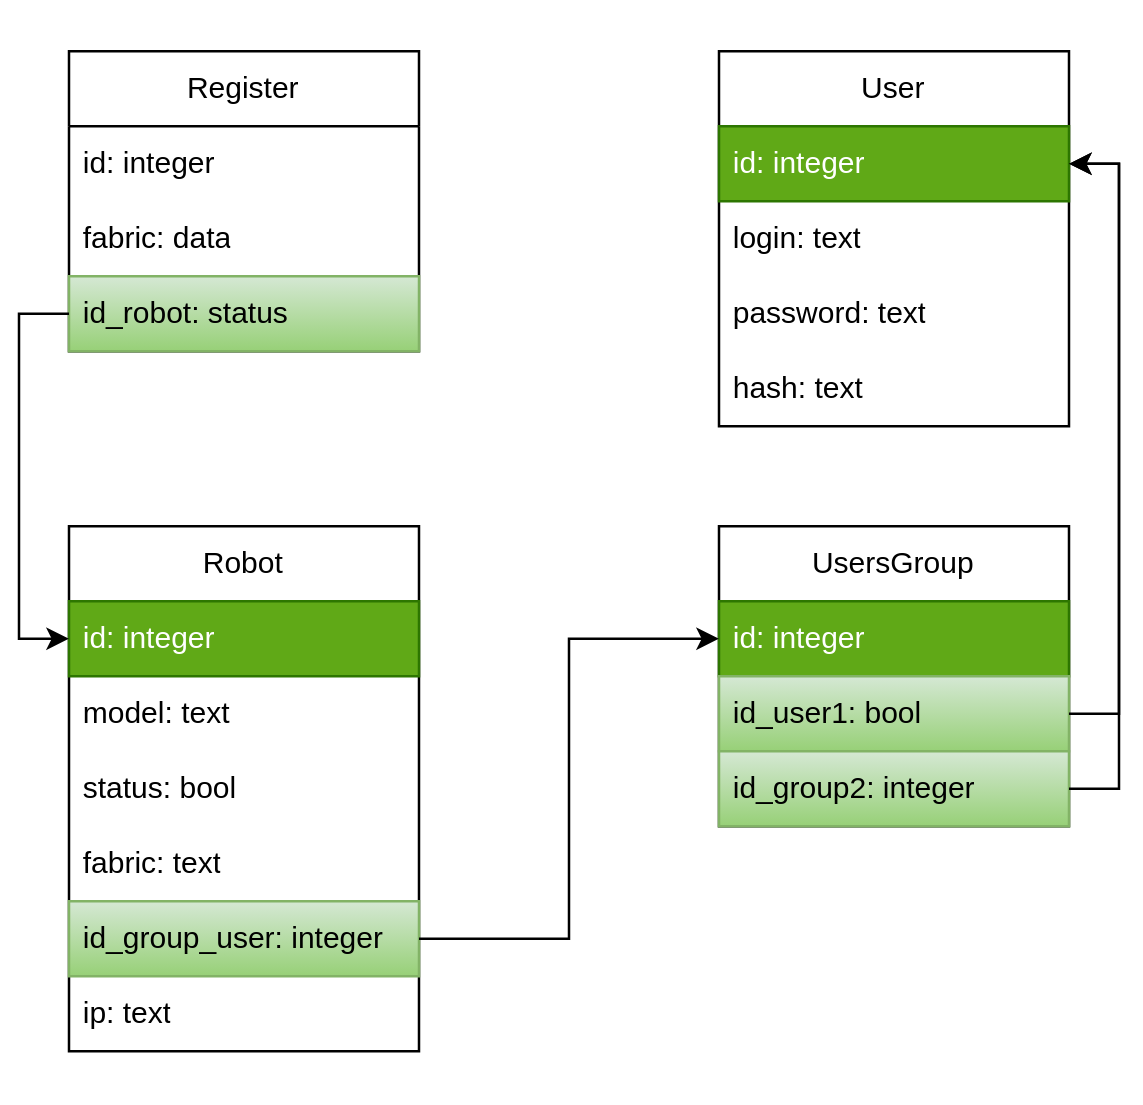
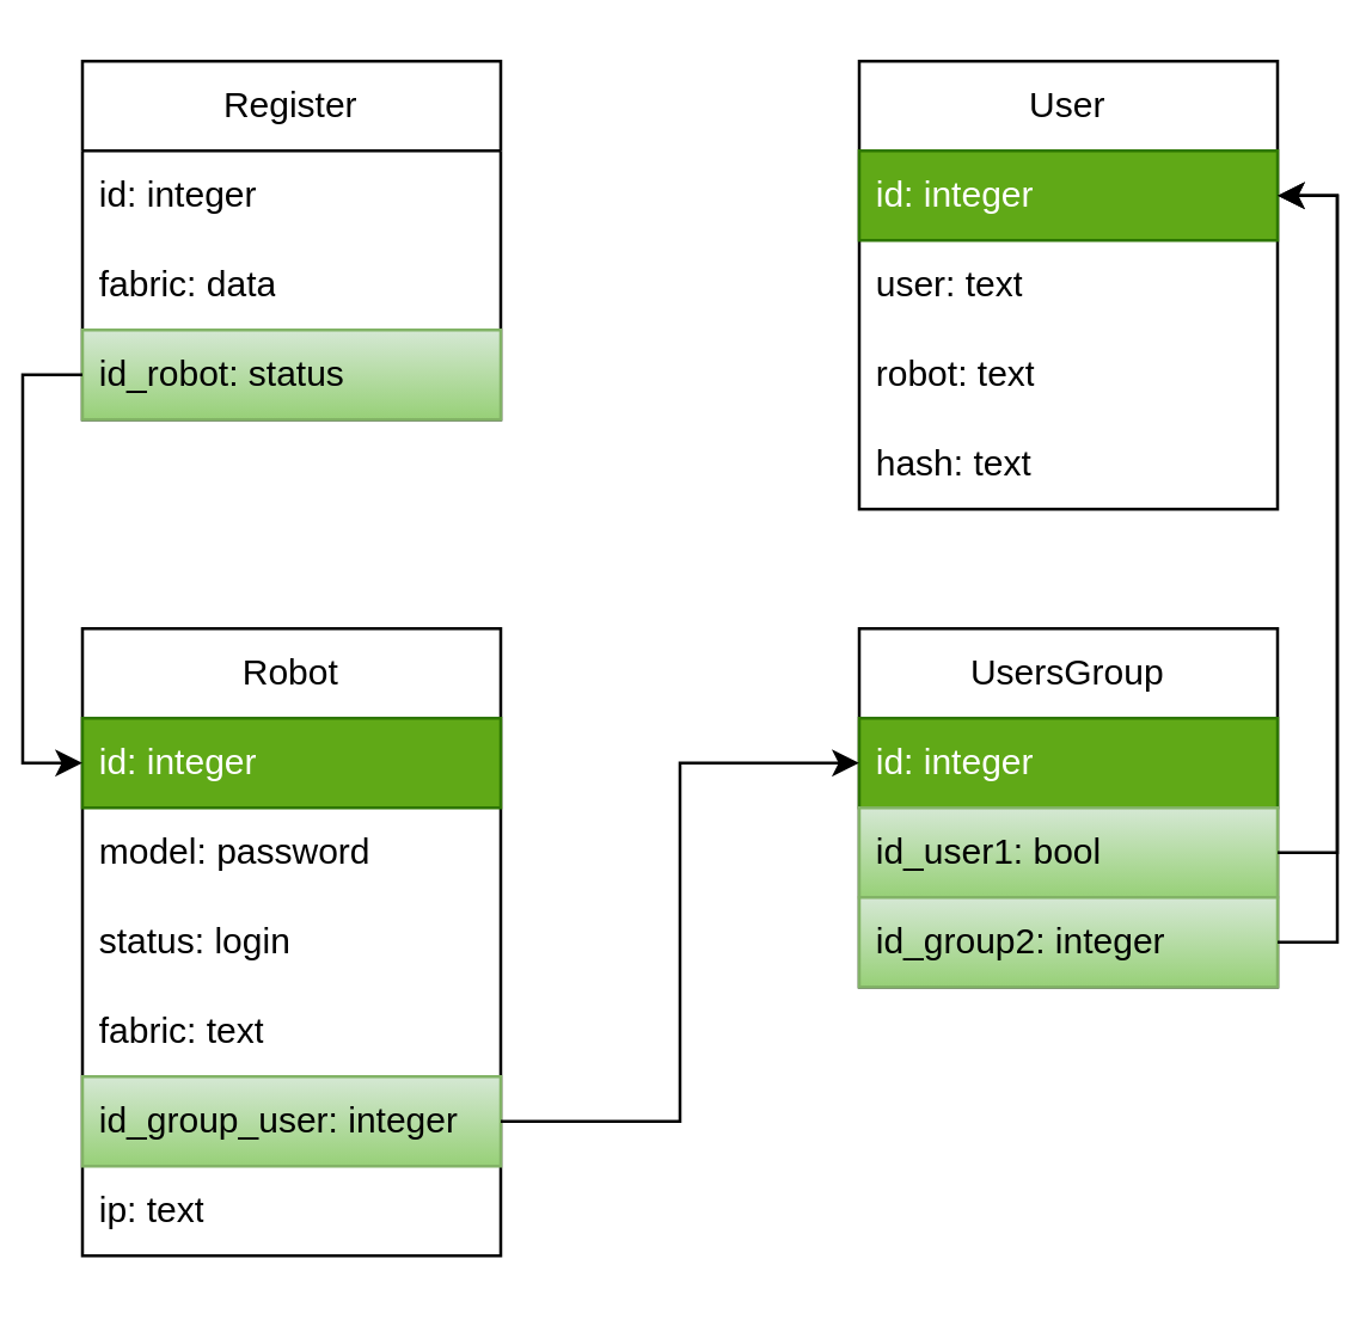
  <mxCell id="0" />
  <mxCell id="1" parent="0" />
  <mxCell id="2" value="Register" style="swimlane;fontStyle=0;childLayout=stackLayout;horizontal=1;startSize=30;horizontalStack=0;resizeParent=1;resizeParentMax=0;resizeLast=0;collapsible=1;marginBottom=0;whiteSpace=wrap;html=1;" parent="1" vertex="1"><mxGeometry x="20" y="20" width="140" height="120" as="geometry" /></mxCell>
  <mxCell id="3" value="id: integer" style="text;strokeColor=none;fillColor=none;align=left;verticalAlign=middle;spacingLeft=4;spacingRight=4;overflow=hidden;points=[[0,0.5],[1,0.5]];portConstraint=eastwest;rotatable=0;whiteSpace=wrap;html=1;" parent="2" vertex="1"><mxGeometry y="30" width="140" height="30" as="geometry" /></mxCell>
  <mxCell id="4" value="fabric: data" style="text;strokeColor=none;fillColor=none;align=left;verticalAlign=middle;spacingLeft=4;spacingRight=4;overflow=hidden;points=[[0,0.5],[1,0.5]];portConstraint=eastwest;rotatable=0;whiteSpace=wrap;html=1;" parent="2" vertex="1"><mxGeometry y="60" width="140" height="30" as="geometry" /></mxCell>
  <mxCell id="5" value="id_robot: status" style="text;strokeColor=#82b366;fillColor=#d5e8d4;align=left;verticalAlign=middle;spacingLeft=4;spacingRight=4;overflow=hidden;points=[[0,0.5],[1,0.5]];portConstraint=eastwest;rotatable=0;whiteSpace=wrap;html=1;gradientColor=#97d077;" parent="2" vertex="1"><mxGeometry y="90" width="140" height="30" as="geometry" /></mxCell>
  <mxCell id="6" style="edgeStyle=orthogonalEdgeStyle;rounded=0;orthogonalLoop=1;jettySize=auto;html=1;exitX=1;exitY=0.5;exitDx=0;exitDy=0;" edge="1" parent="2" source="5" target="5"><mxGeometry relative="1" as="geometry" /></mxCell>
  <mxCell id="7" value="Robot" style="swimlane;fontStyle=0;childLayout=stackLayout;horizontal=1;startSize=30;horizontalStack=0;resizeParent=1;resizeParentMax=0;resizeLast=0;collapsible=1;marginBottom=0;whiteSpace=wrap;html=1;movable=1;resizable=1;rotatable=1;deletable=1;editable=1;locked=0;connectable=1;" parent="1" vertex="1"><mxGeometry x="20" y="210" width="140" height="210" as="geometry" /></mxCell>
  <mxCell id="8" value="id: integer" style="text;strokeColor=#2D7600;fillColor=#60a917;align=left;verticalAlign=middle;spacingLeft=4;spacingRight=4;overflow=hidden;points=[[0,0.5],[1,0.5]];portConstraint=eastwest;rotatable=0;whiteSpace=wrap;html=1;fontColor=#ffffff;" parent="7" vertex="1"><mxGeometry y="30" width="140" height="30" as="geometry" /></mxCell>
- <mxCell id="9" value="model: text" style="text;strokeColor=none;fillColor=none;align=left;verticalAlign=middle;spacingLeft=4;spacingRight=4;overflow=hidden;points=[[0,0.5],[1,0.5]];portConstraint=eastwest;rotatable=0;whiteSpace=wrap;html=1;" parent="7" vertex="1"><mxGeometry y="60" width="140" height="30" as="geometry" /></mxCell>
- <mxCell id="10" value="status: bool" style="text;strokeColor=none;fillColor=none;align=left;verticalAlign=middle;spacingLeft=4;spacingRight=4;overflow=hidden;points=[[0,0.5],[1,0.5]];portConstraint=eastwest;rotatable=0;whiteSpace=wrap;html=1;" parent="7" vertex="1"><mxGeometry y="90" width="140" height="30" as="geometry" /></mxCell>
+ <mxCell id="9" value="model: password" style="text;strokeColor=none;fillColor=none;align=left;verticalAlign=middle;spacingLeft=4;spacingRight=4;overflow=hidden;points=[[0,0.5],[1,0.5]];portConstraint=eastwest;rotatable=0;whiteSpace=wrap;html=1;" parent="7" vertex="1"><mxGeometry y="60" width="140" height="30" as="geometry" /></mxCell>
+ <mxCell id="10" value="status: login" style="text;strokeColor=none;fillColor=none;align=left;verticalAlign=middle;spacingLeft=4;spacingRight=4;overflow=hidden;points=[[0,0.5],[1,0.5]];portConstraint=eastwest;rotatable=0;whiteSpace=wrap;html=1;" parent="7" vertex="1"><mxGeometry y="90" width="140" height="30" as="geometry" /></mxCell>
  <mxCell id="11" value="fabric: text" style="text;strokeColor=none;fillColor=none;align=left;verticalAlign=middle;spacingLeft=4;spacingRight=4;overflow=hidden;points=[[0,0.5],[1,0.5]];portConstraint=eastwest;rotatable=0;whiteSpace=wrap;html=1;" parent="7" vertex="1"><mxGeometry y="120" width="140" height="30" as="geometry" /></mxCell>
  <mxCell id="12" value="id_group_user: integer" style="text;strokeColor=#82b366;fillColor=#d5e8d4;align=left;verticalAlign=middle;spacingLeft=4;spacingRight=4;overflow=hidden;points=[[0,0.5],[1,0.5]];portConstraint=eastwest;rotatable=0;whiteSpace=wrap;html=1;gradientColor=#97d077;" parent="7" vertex="1"><mxGeometry y="150" width="140" height="30" as="geometry" /></mxCell>
  <mxCell id="13" value="ip: text" style="text;strokeColor=none;fillColor=none;align=left;verticalAlign=middle;spacingLeft=4;spacingRight=4;overflow=hidden;points=[[0,0.5],[1,0.5]];portConstraint=eastwest;rotatable=0;whiteSpace=wrap;html=1;" parent="7" vertex="1"><mxGeometry y="180" width="140" height="30" as="geometry" /></mxCell>
  <mxCell id="14" style="edgeStyle=orthogonalEdgeStyle;rounded=0;orthogonalLoop=1;jettySize=auto;html=1;exitX=0;exitY=0.5;exitDx=0;exitDy=0;entryX=0;entryY=0.5;entryDx=0;entryDy=0;" parent="1" source="5" target="8" edge="1"><mxGeometry relative="1" as="geometry" /></mxCell>
  <mxCell id="15" value="User" style="swimlane;fontStyle=0;childLayout=stackLayout;horizontal=1;startSize=30;horizontalStack=0;resizeParent=1;resizeParentMax=0;resizeLast=0;collapsible=1;marginBottom=0;whiteSpace=wrap;html=1;" vertex="1" parent="1"><mxGeometry x="280" y="20" width="140" height="150" as="geometry" /></mxCell>
  <mxCell id="16" value="id: integer" style="text;strokeColor=#2D7600;fillColor=#60a917;align=left;verticalAlign=middle;spacingLeft=4;spacingRight=4;overflow=hidden;points=[[0,0.5],[1,0.5]];portConstraint=eastwest;rotatable=0;whiteSpace=wrap;html=1;fontColor=#ffffff;" vertex="1" parent="15"><mxGeometry y="30" width="140" height="30" as="geometry" /></mxCell>
- <mxCell id="17" value="login: text" style="text;strokeColor=none;fillColor=none;align=left;verticalAlign=middle;spacingLeft=4;spacingRight=4;overflow=hidden;points=[[0,0.5],[1,0.5]];portConstraint=eastwest;rotatable=0;whiteSpace=wrap;html=1;" vertex="1" parent="15"><mxGeometry y="60" width="140" height="30" as="geometry" /></mxCell>
- <mxCell id="18" value="password: text" style="text;strokeColor=none;fillColor=none;align=left;verticalAlign=middle;spacingLeft=4;spacingRight=4;overflow=hidden;points=[[0,0.5],[1,0.5]];portConstraint=eastwest;rotatable=0;whiteSpace=wrap;html=1;" vertex="1" parent="15"><mxGeometry y="90" width="140" height="30" as="geometry" /></mxCell>
+ <mxCell id="17" value="user: text" style="text;strokeColor=none;fillColor=none;align=left;verticalAlign=middle;spacingLeft=4;spacingRight=4;overflow=hidden;points=[[0,0.5],[1,0.5]];portConstraint=eastwest;rotatable=0;whiteSpace=wrap;html=1;" vertex="1" parent="15"><mxGeometry y="60" width="140" height="30" as="geometry" /></mxCell>
+ <mxCell id="18" value="robot: text" style="text;strokeColor=none;fillColor=none;align=left;verticalAlign=middle;spacingLeft=4;spacingRight=4;overflow=hidden;points=[[0,0.5],[1,0.5]];portConstraint=eastwest;rotatable=0;whiteSpace=wrap;html=1;" vertex="1" parent="15"><mxGeometry y="90" width="140" height="30" as="geometry" /></mxCell>
  <mxCell id="19" value="hash: text" style="text;strokeColor=none;fillColor=none;align=left;verticalAlign=middle;spacingLeft=4;spacingRight=4;overflow=hidden;points=[[0,0.5],[1,0.5]];portConstraint=eastwest;rotatable=0;whiteSpace=wrap;html=1;" vertex="1" parent="15"><mxGeometry y="120" width="140" height="30" as="geometry" /></mxCell>
  <mxCell id="20" value="UsersGroup" style="swimlane;fontStyle=0;childLayout=stackLayout;horizontal=1;startSize=30;horizontalStack=0;resizeParent=1;resizeParentMax=0;resizeLast=0;collapsible=1;marginBottom=0;whiteSpace=wrap;html=1;" vertex="1" parent="1"><mxGeometry x="280" y="210" width="140" height="120" as="geometry" /></mxCell>
  <mxCell id="21" value="id: integer" style="text;strokeColor=#2D7600;fillColor=#60a917;align=left;verticalAlign=middle;spacingLeft=4;spacingRight=4;overflow=hidden;points=[[0,0.5],[1,0.5]];portConstraint=eastwest;rotatable=0;whiteSpace=wrap;html=1;fontColor=#ffffff;" vertex="1" parent="20"><mxGeometry y="30" width="140" height="30" as="geometry" /></mxCell>
  <mxCell id="22" value="id_user1: bool" style="text;strokeColor=#82b366;fillColor=#d5e8d4;align=left;verticalAlign=middle;spacingLeft=4;spacingRight=4;overflow=hidden;points=[[0,0.5],[1,0.5]];portConstraint=eastwest;rotatable=0;whiteSpace=wrap;html=1;gradientColor=#97d077;" vertex="1" parent="20"><mxGeometry y="60" width="140" height="30" as="geometry" /></mxCell>
  <mxCell id="23" value="id_group2: integer" style="text;strokeColor=#82b366;fillColor=#d5e8d4;align=left;verticalAlign=middle;spacingLeft=4;spacingRight=4;overflow=hidden;points=[[0,0.5],[1,0.5]];portConstraint=eastwest;rotatable=0;whiteSpace=wrap;html=1;gradientColor=#97d077;" vertex="1" parent="20"><mxGeometry y="90" width="140" height="30" as="geometry" /></mxCell>
  <mxCell id="24" style="edgeStyle=orthogonalEdgeStyle;rounded=0;orthogonalLoop=1;jettySize=auto;html=1;exitX=1;exitY=0.5;exitDx=0;exitDy=0;entryX=0;entryY=0.5;entryDx=0;entryDy=0;" edge="1" parent="1" source="12" target="21"><mxGeometry relative="1" as="geometry"><mxPoint x="270" y="250" as="targetPoint" /></mxGeometry></mxCell>
  <mxCell id="25" style="edgeStyle=orthogonalEdgeStyle;rounded=0;orthogonalLoop=1;jettySize=auto;html=1;exitX=1;exitY=0.5;exitDx=0;exitDy=0;" edge="1" parent="1" source="22" target="16"><mxGeometry relative="1" as="geometry" /></mxCell>
  <mxCell id="26" style="edgeStyle=orthogonalEdgeStyle;rounded=0;orthogonalLoop=1;jettySize=auto;html=1;exitX=1;exitY=0.5;exitDx=0;exitDy=0;entryX=1;entryY=0.5;entryDx=0;entryDy=0;" edge="1" parent="1" source="23" target="16"><mxGeometry relative="1" as="geometry" /></mxCell>
